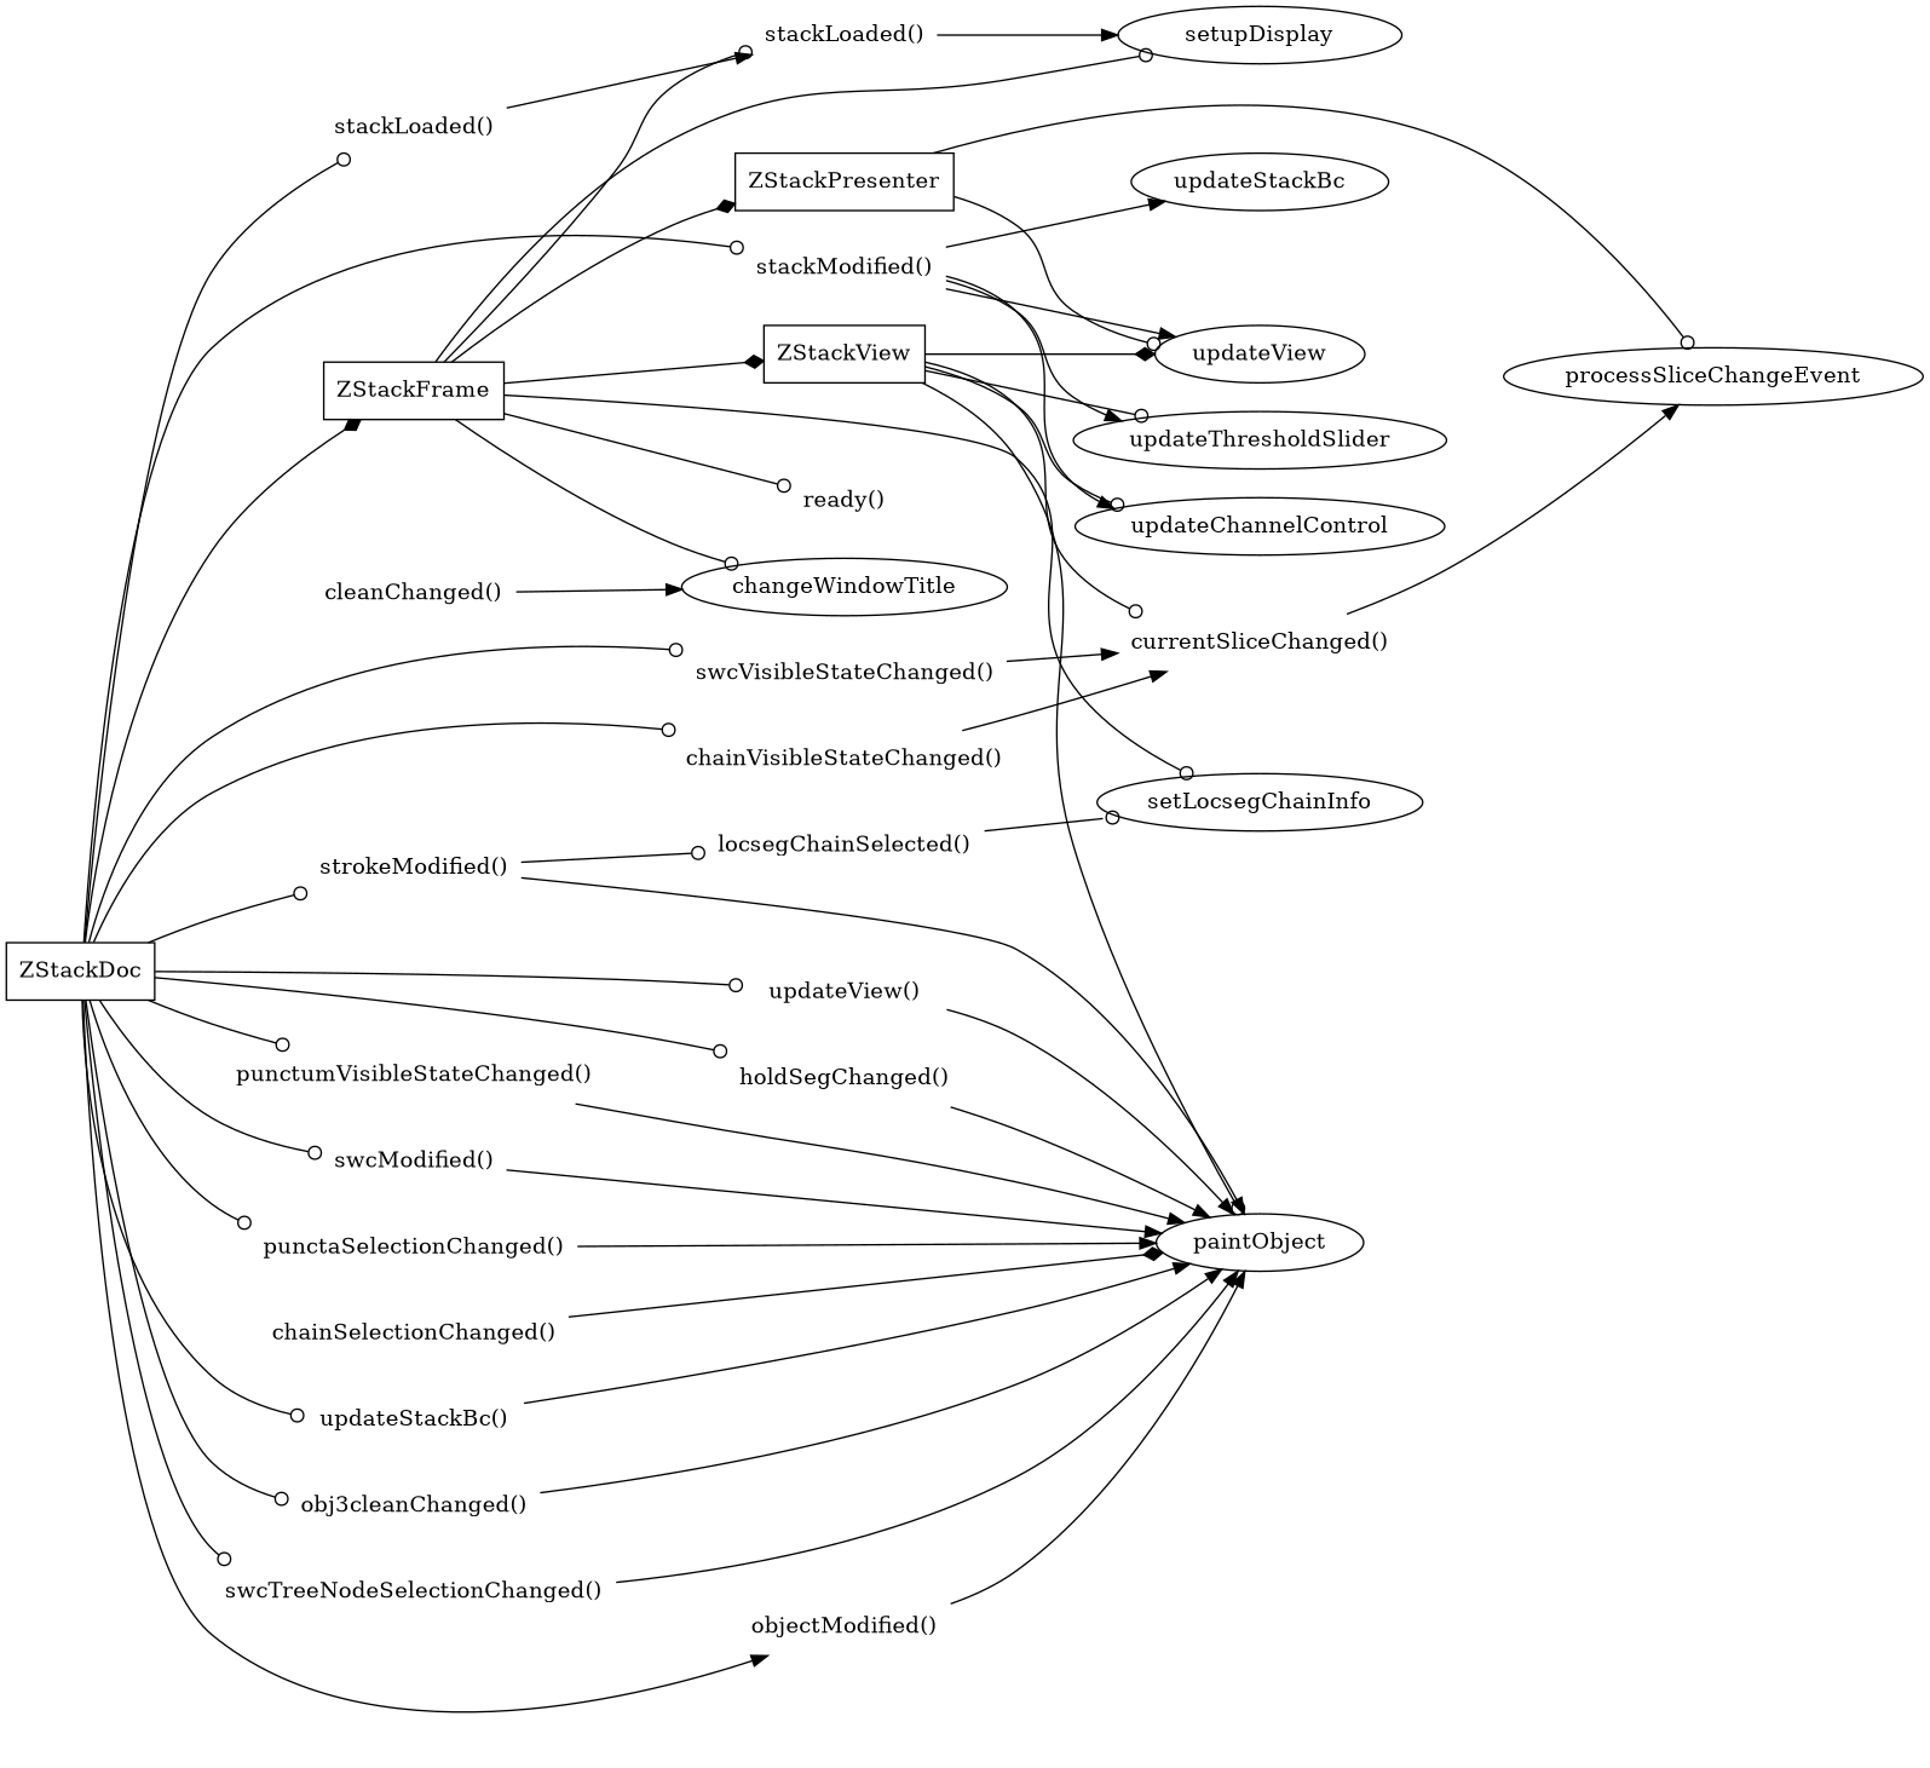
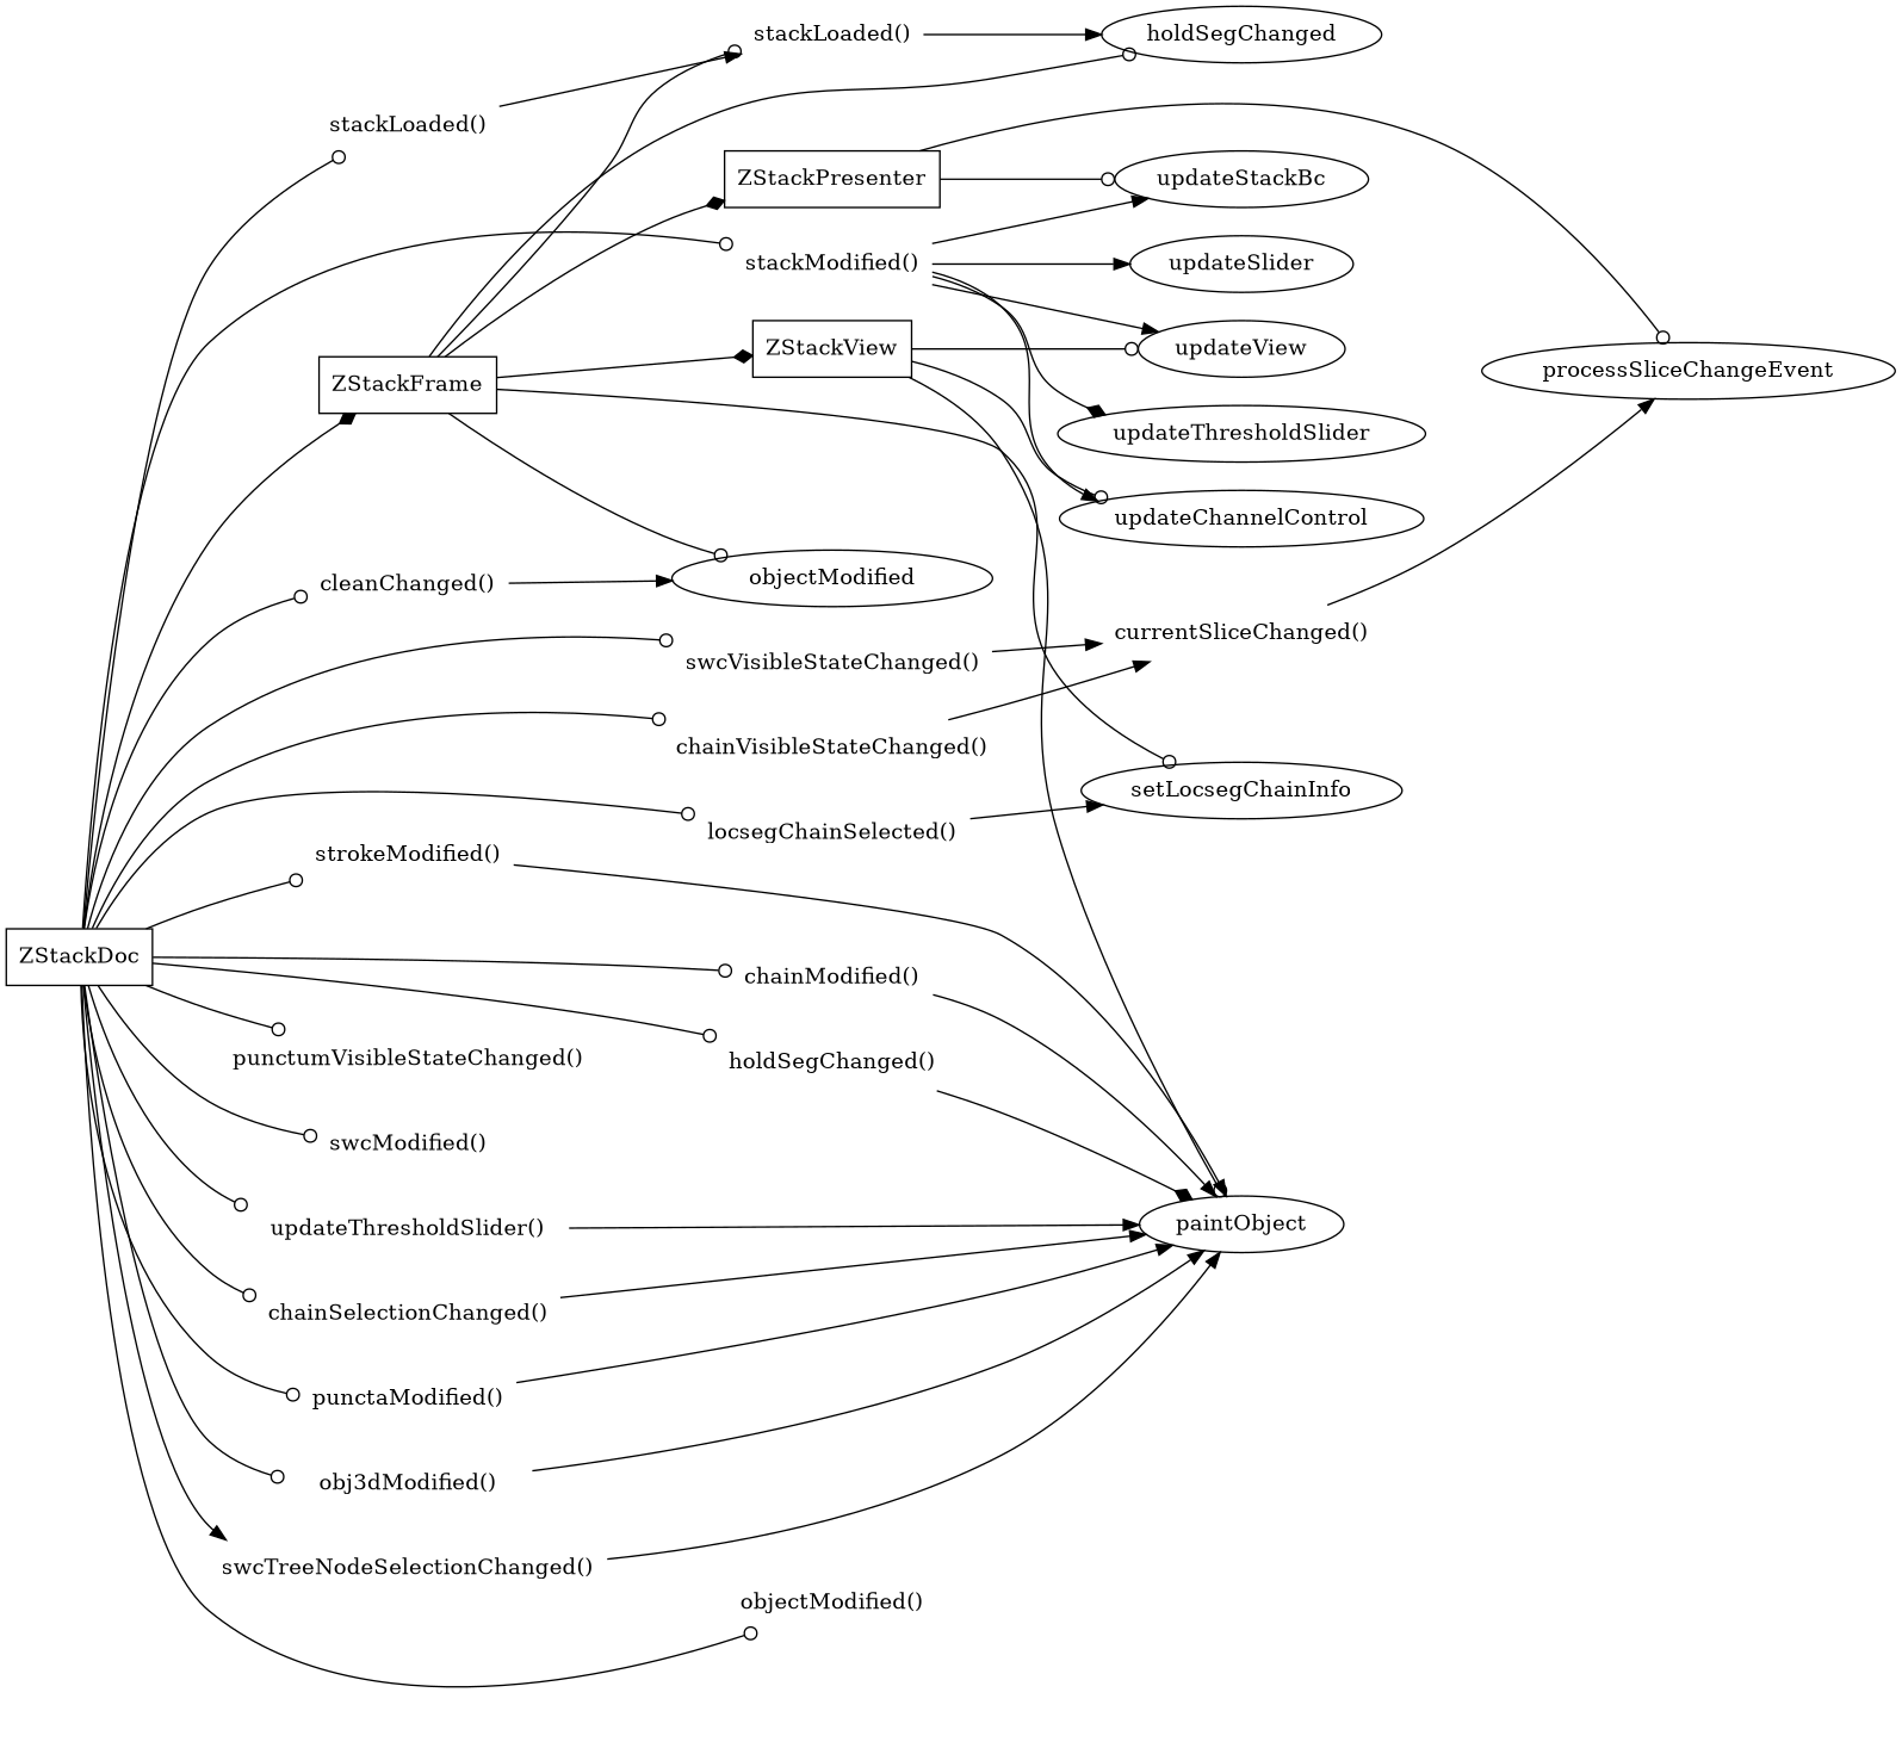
  digraph {
    rankdir=LR
    node [shape=none]
    edge [arrowhead=odot]
    n1 [label=ZStackFrame shape=box]
    n2 [label=ZStackView shape=box]
    n3 [label=ZStackPresenter shape=box]
-   n4 [label=setupDisplay shape=""]
-   n5 [label=changeWindowTitle shape=""]
+   n4 [label=holdSegChanged shape=""]
+   n5 [label=objectModified shape=""]
    n6 [label=setLocsegChainInfo shape=""]
    n7 [label="stackLoaded()"]
-   n8 [label="ready()"]
    n9 [label=ZStackDoc shape=box]
    n10 [label="cleanChanged()"]
    n11 [label="objectModified()"]
    n12 [label="stackModified()"]
-   n13 [label="updateView()"]
+   n13 [label="chainModified()"]
    n14 [label="holdSegChanged()"]
    n15 [label="punctumVisibleStateChanged()"]
    n16 [label="swcVisibleStateChanged()"]
    n17 [label="swcModified()"]
-   n18 [label="punctaSelectionChanged()"]
+   n18 [label="updateThresholdSlider()"]
    n19 [label="chainSelectionChanged()"]
    n20 [label="locsegChainSelected()"]
-   n21 [label="updateStackBc()"]
-   n22 [label="obj3cleanChanged()"]
+   n21 [label="punctaModified()"]
+   n22 [label="obj3dModified()"]
    n23 [label="stackLoaded()"]
    n24 [label="swcTreeNodeSelectionChanged()"]
    n25 [label="chainVisibleStateChanged()"]
    n26 [label="strokeModified()"]
    n27 [label=paintObject shape=""]
    n28 [label=updateChannelControl shape=""]
    n29 [label=updateThresholdSlider shape=""]
    n30 [label="currentSliceChanged()"]
    n31 [label=updateView shape=""]
    n32 [label=processSliceChangeEvent shape=""]
    n33 [label=updateStackBc shape=""]
+   n34 [label=updateSlider shape=""]
    n1 -> n2 [arrowhead=diamond]
    n1 -> n3 [arrowhead=diamond]
    n1 -> n4
    n1 -> n5
    n1 -> n6
    n1 -> n7
-   n1 -> n8
    n2 -> n27
    n2 -> n28
-   n2 -> n29
-   n2 -> n30
-   n2 -> n31 [arrowhead=diamond]
+   n2 -> n31
    n3 -> n32
-   n3 -> n31
+   n3 -> n33
    n7 -> n4 [arrowhead=""]
    n9 -> n1 [arrowhead=diamond]
-   n9 -> n11 [arrowhead=normal]
+   n9 -> n10
+   n9 -> n11
    n9 -> n12
    n9 -> n13
    n9 -> n14
    n9 -> n15
    n9 -> n16
    n9 -> n17
    n9 -> n18
-   n26 -> n20
+   n9 -> n19
+   n9 -> n20
    n9 -> n21
    n9 -> n22
    n9 -> n23
-   n9 -> n24
+   n9 -> n24 [arrowhead=normal]
    n9 -> n25
    n9 -> n26
    n10 -> n5 [arrowhead=""]
-   n11 -> n27 [arrowhead=""]
    n12 -> n28 [arrowhead=""]
-   n12 -> n29 [arrowhead=""]
+   n12 -> n29 [arrowhead=diamond]
    n12 -> n31 [arrowhead=""]
    n12 -> n33 [arrowhead=""]
+   n12 -> n34 [arrowhead=""]
    n13 -> n27 [arrowhead=""]
-   n14 -> n27 [arrowhead=""]
-   n15 -> n27 [arrowhead=""]
+   n14 -> n27 [arrowhead=diamond]
    n16 -> n30 [arrowhead=""]
-   n17 -> n27 [arrowhead=""]
    n18 -> n27 [arrowhead=""]
-   n19 -> n27 [arrowhead=diamond]
-   n20 -> n6
+   n19 -> n27 [arrowhead=""]
+   n20 -> n6 [arrowhead=""]
    n21 -> n27 [arrowhead=""]
    n22 -> n27 [arrowhead=""]
    n23 -> n7 [arrowhead=""]
    n24 -> n27 [arrowhead=""]
    n25 -> n30 [arrowhead=""]
    n26 -> n27 [arrowhead=""]
    n30 -> n32 [arrowhead=""]
  }
